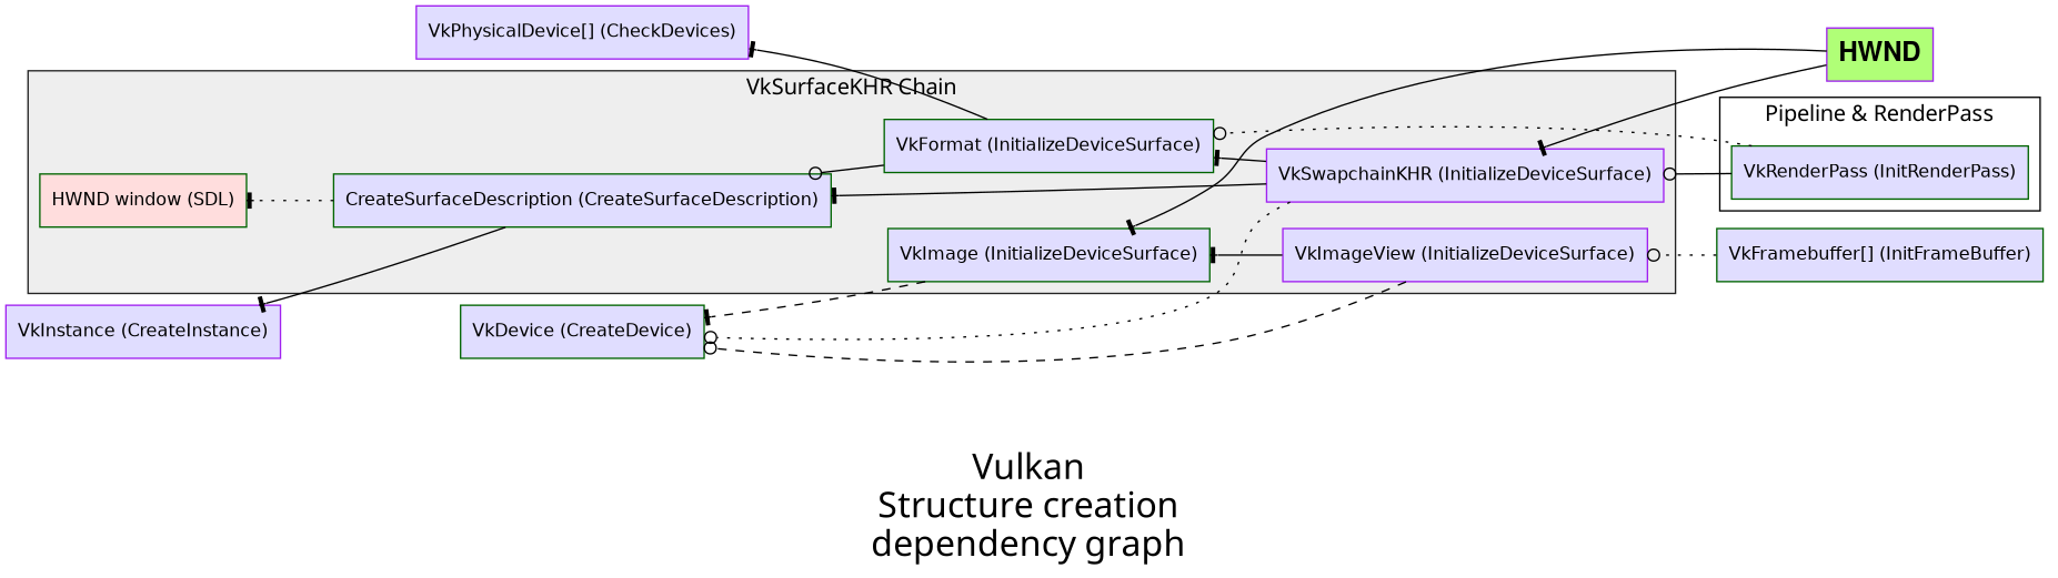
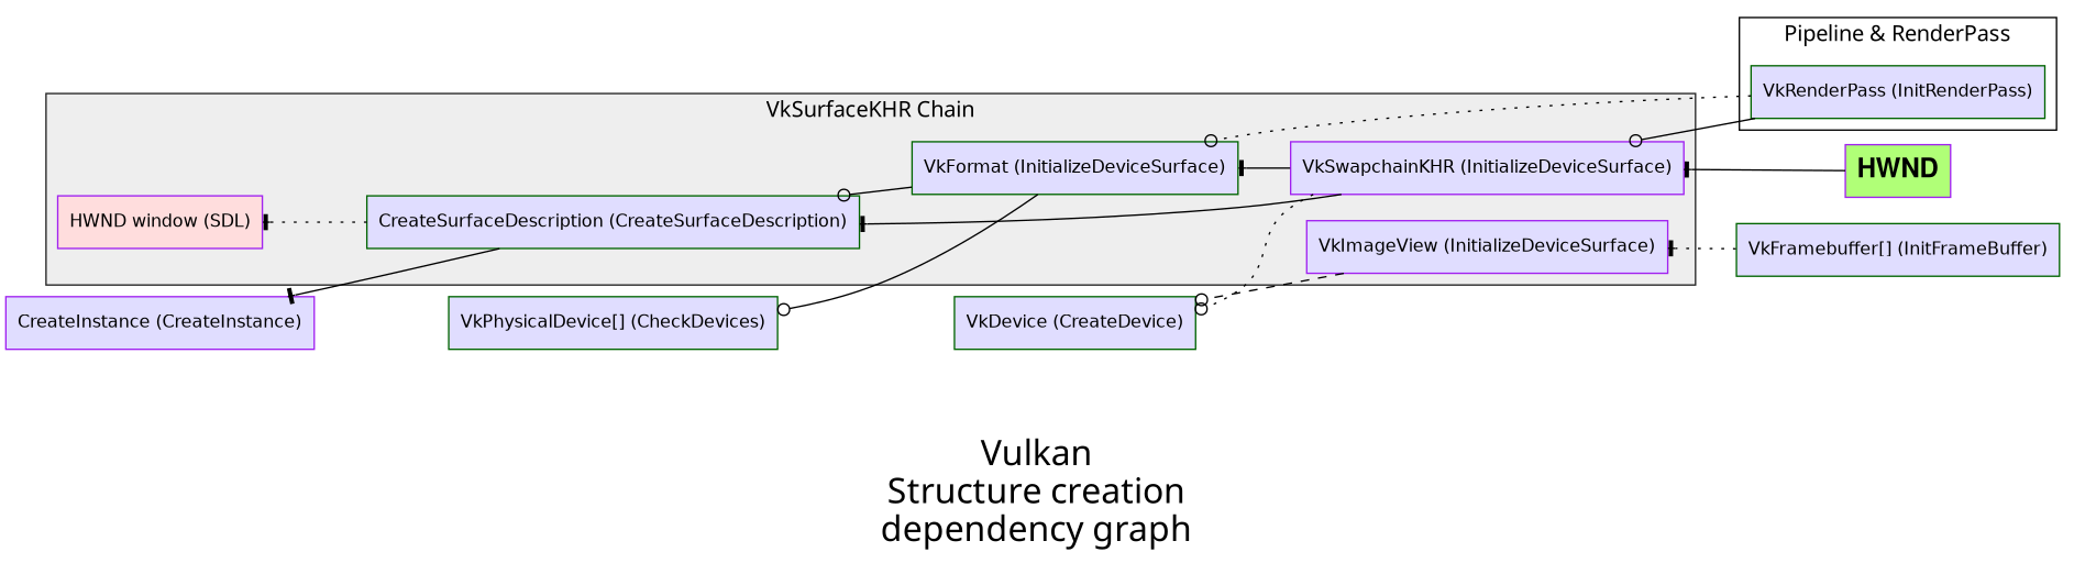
  digraph {
    fontname="sans-serif"
    fontsize=24
    label="\n\nVulkan\nStructure creation\ndependency graph"
    rankdir=RL
    node [color=darkgreen fillcolor="#E0DDFF" fontname=helvetica fontsize=12 shape=rectangle style=filled]
    edge [arrowhead=tee style=solid]
-   "VkImage (InitializeDeviceSurface)"
    "VkImageView (InitializeDeviceSurface)" [color=purple]
-   "HWND window (SDL)" [fillcolor="#FFDDDD"]
+   "HWND window (SDL)" [color=purple fillcolor="#FFDDDD"]
    n4 [label="CreateSurfaceDescription (CreateSurfaceDescription)"]
    "VkFormat (InitializeDeviceSurface)"
    "VkSwapchainKHR (InitializeDeviceSurface)" [color=purple]
    "VkRenderPass (InitRenderPass)"
    "VkDevice (CreateDevice)"
-   "VkInstance (CreateInstance)" [color=purple]
-   "VkPhysicalDevice[] (CheckDevices)" [color=purple]
+   "VkInstance (CreateInstance)" [color=purple label="CreateInstance (CreateInstance)"]
+   "VkPhysicalDevice[] (CheckDevices)"
    n11 [color=purple fillcolor="#B0FF77" fontname="helvetica bold" fontsize=18 label=HWND]
    "VkFramebuffer[] (InitFrameBuffer)"
    subgraph cluster_1 {
      color="#222222"
      fillcolor="#EEEEEE"
      fontsize=15
      label="VkSurfaceKHR Chain"
      style=filled
-     "VkImage (InitializeDeviceSurface)"
      "VkImageView (InitializeDeviceSurface)"
      "HWND window (SDL)"
      n4
      "VkFormat (InitializeDeviceSurface)"
      "VkSwapchainKHR (InitializeDeviceSurface)"
    }
    subgraph cluster_2 {
      color="#000000"
      fontsize=15
      label="Pipeline & RenderPass"
      "VkRenderPass (InitRenderPass)"
    }
-   "VkImage (InitializeDeviceSurface)" -> "VkDevice (CreateDevice)" [style=dashed]
-   "VkImageView (InitializeDeviceSurface)" -> "VkImage (InitializeDeviceSurface)"
    "VkImageView (InitializeDeviceSurface)" -> "VkDevice (CreateDevice)" [arrowhead=odot style=dashed]
    n4 -> "HWND window (SDL)" [style=dotted]
    n4 -> "VkInstance (CreateInstance)"
    "VkFormat (InitializeDeviceSurface)" -> n4 [arrowhead=odot]
-   "VkFormat (InitializeDeviceSurface)" -> "VkPhysicalDevice[] (CheckDevices)"
+   "VkFormat (InitializeDeviceSurface)" -> "VkPhysicalDevice[] (CheckDevices)" [arrowhead=odot]
    "VkSwapchainKHR (InitializeDeviceSurface)" -> n4
    "VkSwapchainKHR (InitializeDeviceSurface)" -> "VkFormat (InitializeDeviceSurface)"
    "VkSwapchainKHR (InitializeDeviceSurface)" -> "VkDevice (CreateDevice)" [arrowhead=odot style=dotted]
    "VkRenderPass (InitRenderPass)" -> "VkFormat (InitializeDeviceSurface)" [arrowhead=odot style=dotted]
    "VkRenderPass (InitRenderPass)" -> "VkSwapchainKHR (InitializeDeviceSurface)" [arrowhead=odot]
-   n11 -> "VkImage (InitializeDeviceSurface)"
    n11 -> "VkSwapchainKHR (InitializeDeviceSurface)"
-   "VkFramebuffer[] (InitFrameBuffer)" -> "VkImageView (InitializeDeviceSurface)" [arrowhead=odot style=dotted]
+   "VkFramebuffer[] (InitFrameBuffer)" -> "VkImageView (InitializeDeviceSurface)" [style=dotted]
  }
